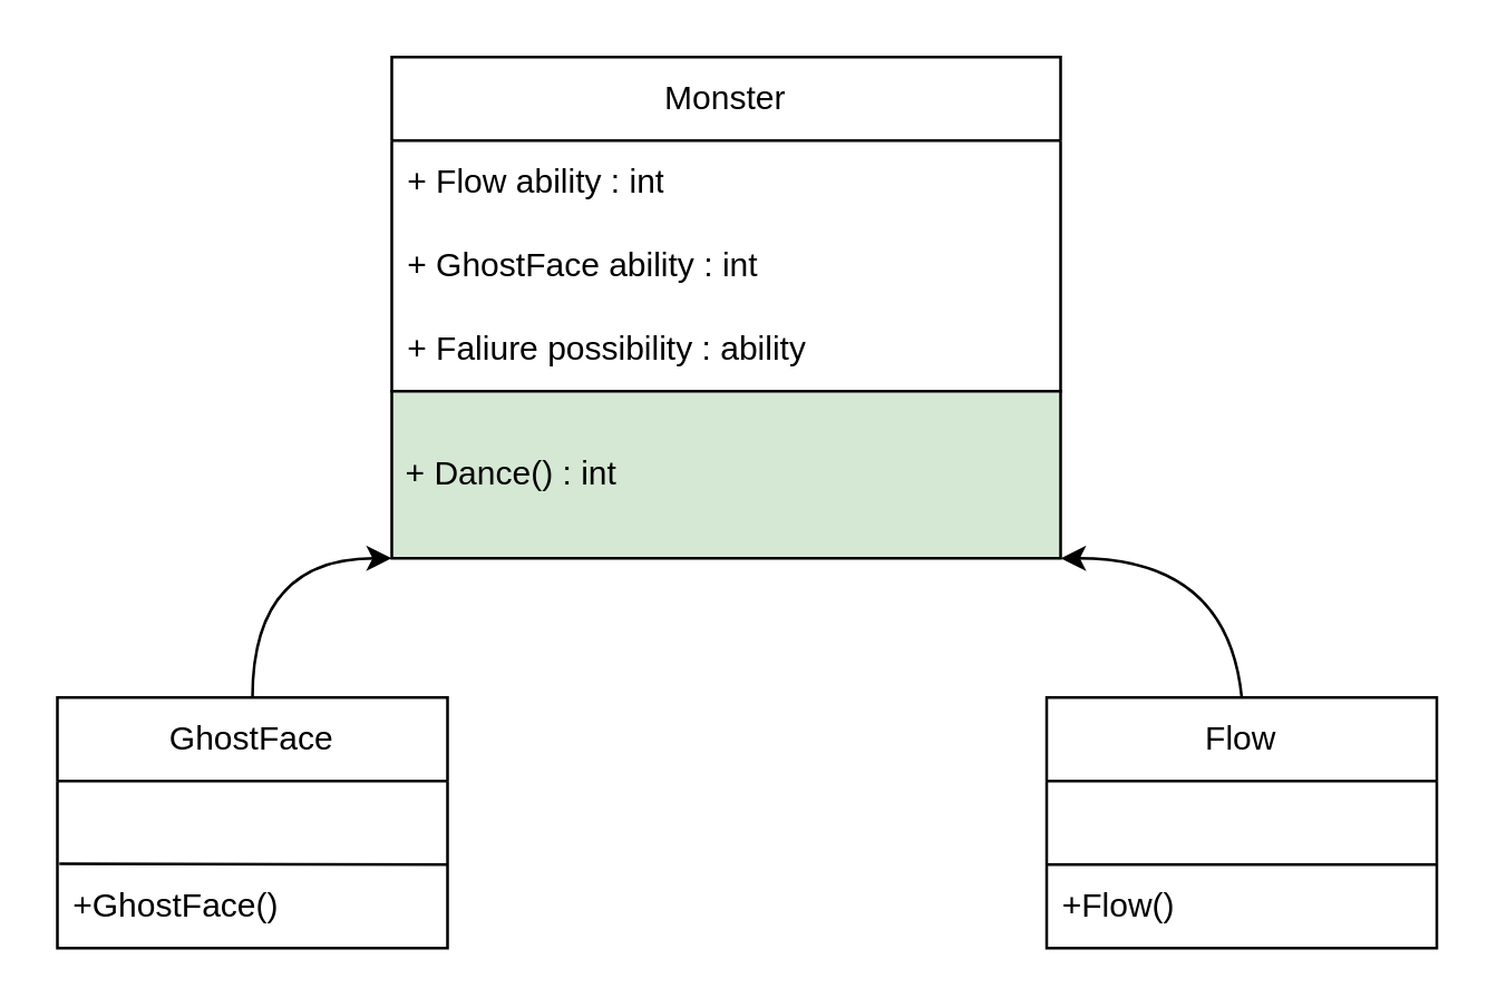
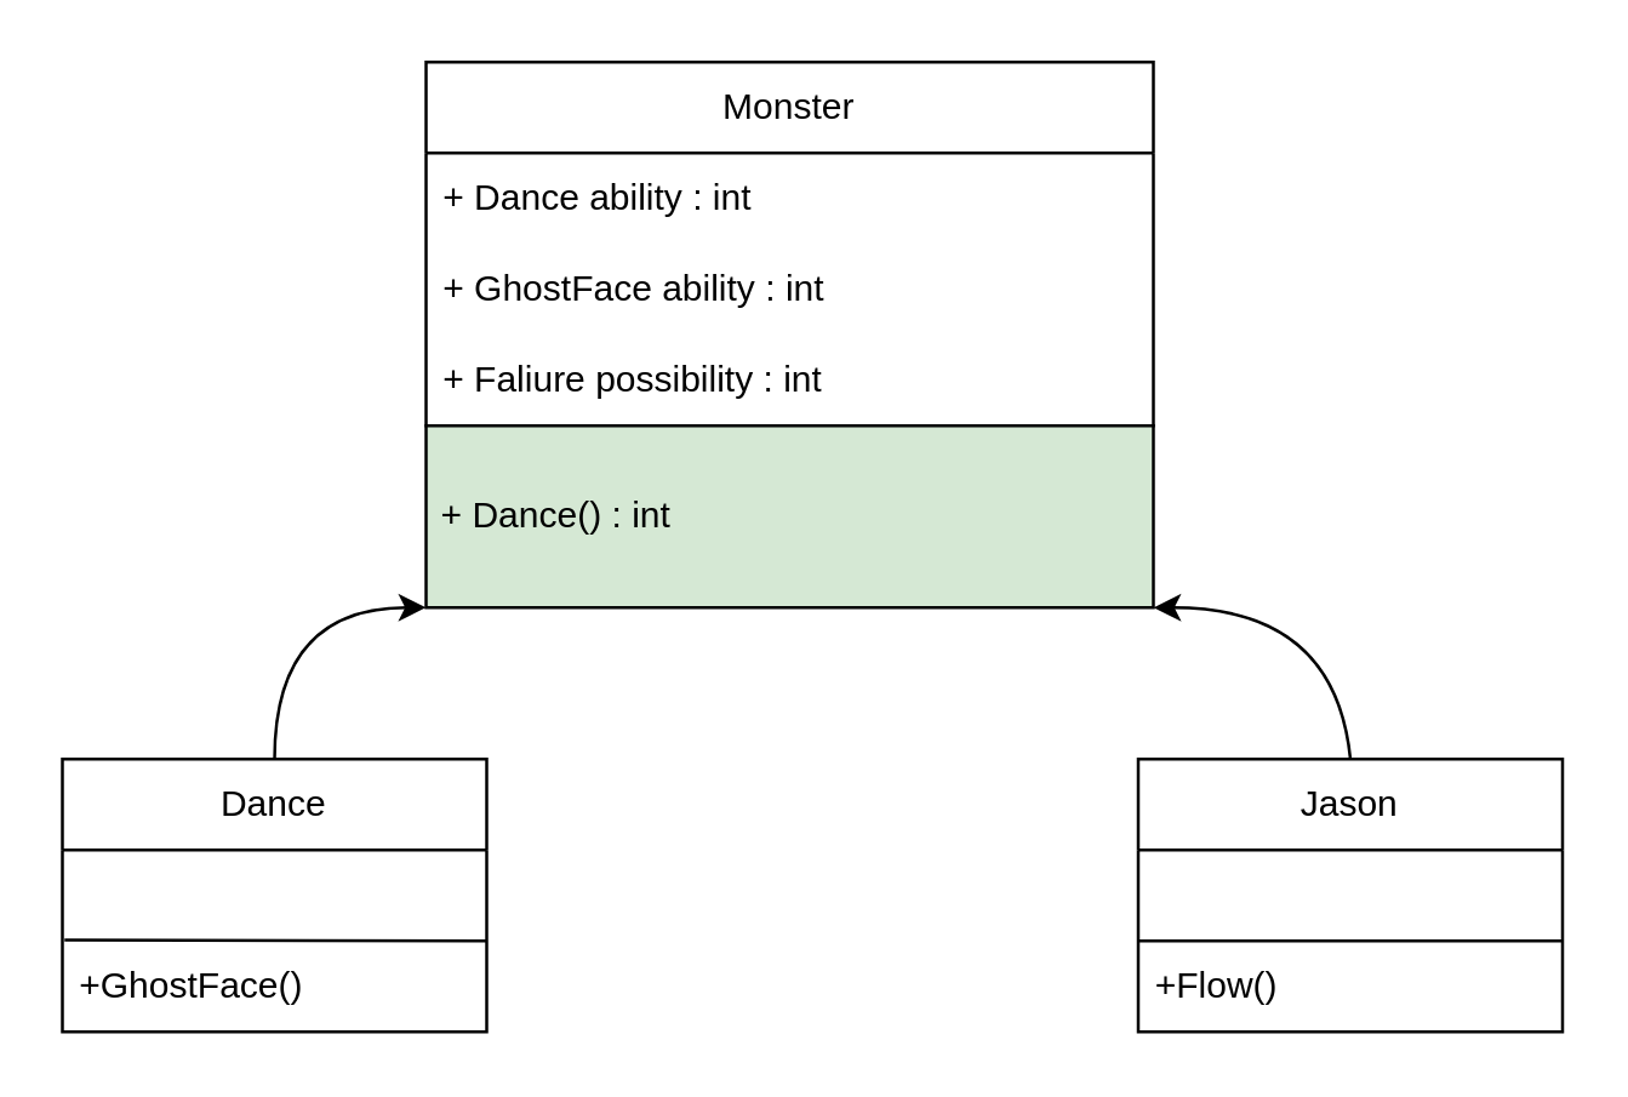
  <mxCell id="0" />
  <mxCell id="1" parent="0" />
  <mxCell id="2" value="Monster" style="swimlane;fontStyle=0;childLayout=stackLayout;horizontal=1;startSize=30;horizontalStack=0;resizeParent=1;resizeParentMax=0;resizeLast=0;collapsible=1;marginBottom=0;whiteSpace=wrap;html=1;" vertex="1" parent="1"><mxGeometry x="140" y="20" width="240" height="120" as="geometry" /></mxCell>
- <mxCell id="3" value="+ Flow ability : int" style="text;strokeColor=none;fillColor=none;align=left;verticalAlign=middle;spacingLeft=4;spacingRight=4;overflow=hidden;points=[[0,0.5],[1,0.5]];portConstraint=eastwest;rotatable=0;whiteSpace=wrap;html=1;" vertex="1" parent="2"><mxGeometry y="30" width="240" height="30" as="geometry" /></mxCell>
+ <mxCell id="3" value="+ Dance ability : int" style="text;strokeColor=none;fillColor=none;align=left;verticalAlign=middle;spacingLeft=4;spacingRight=4;overflow=hidden;points=[[0,0.5],[1,0.5]];portConstraint=eastwest;rotatable=0;whiteSpace=wrap;html=1;" vertex="1" parent="2"><mxGeometry y="30" width="240" height="30" as="geometry" /></mxCell>
  <mxCell id="4" value="+ GhostFace ability : int" style="text;strokeColor=none;fillColor=none;align=left;verticalAlign=middle;spacingLeft=4;spacingRight=4;overflow=hidden;points=[[0,0.5],[1,0.5]];portConstraint=eastwest;rotatable=0;whiteSpace=wrap;html=1;" vertex="1" parent="2"><mxGeometry y="60" width="240" height="30" as="geometry" /></mxCell>
- <mxCell id="5" value="+ Faliure possibility : ability" style="text;strokeColor=none;fillColor=none;align=left;verticalAlign=middle;spacingLeft=4;spacingRight=4;overflow=hidden;points=[[0,0.5],[1,0.5]];portConstraint=eastwest;rotatable=0;whiteSpace=wrap;html=1;" vertex="1" parent="2"><mxGeometry y="90" width="240" height="30" as="geometry" /></mxCell>
- <mxCell id="6" value="GhostFace" style="swimlane;fontStyle=0;childLayout=stackLayout;horizontal=1;startSize=30;horizontalStack=0;resizeParent=1;resizeParentMax=0;resizeLast=0;collapsible=1;marginBottom=0;whiteSpace=wrap;html=1;" vertex="1" parent="1"><mxGeometry x="20" y="250" width="140" height="90" as="geometry" /></mxCell>
+ <mxCell id="5" value="+ Faliure possibility : int" style="text;strokeColor=none;fillColor=none;align=left;verticalAlign=middle;spacingLeft=4;spacingRight=4;overflow=hidden;points=[[0,0.5],[1,0.5]];portConstraint=eastwest;rotatable=0;whiteSpace=wrap;html=1;" vertex="1" parent="2"><mxGeometry y="90" width="240" height="30" as="geometry" /></mxCell>
+ <mxCell id="6" value="Dance" style="swimlane;fontStyle=0;childLayout=stackLayout;horizontal=1;startSize=30;horizontalStack=0;resizeParent=1;resizeParentMax=0;resizeLast=0;collapsible=1;marginBottom=0;whiteSpace=wrap;html=1;" vertex="1" parent="1"><mxGeometry x="20" y="250" width="140" height="90" as="geometry" /></mxCell>
  <mxCell id="7" value="" style="endArrow=none;html=1;exitX=0.005;exitY=-0.011;exitDx=0;exitDy=0;exitPerimeter=0;" edge="1" parent="6" source="14"><mxGeometry width="50" height="50" relative="1" as="geometry"><mxPoint x="-10" y="60" as="sourcePoint" /><mxPoint x="140" y="60" as="targetPoint" /></mxGeometry></mxCell>
- <mxCell id="8" value="Flow" style="swimlane;fontStyle=0;childLayout=stackLayout;horizontal=1;startSize=30;horizontalStack=0;resizeParent=1;resizeParentMax=0;resizeLast=0;collapsible=1;marginBottom=0;whiteSpace=wrap;html=1;" vertex="1" parent="1"><mxGeometry x="375" y="250" width="140" height="90" as="geometry" /></mxCell>
+ <mxCell id="8" value="Jason" style="swimlane;fontStyle=0;childLayout=stackLayout;horizontal=1;startSize=30;horizontalStack=0;resizeParent=1;resizeParentMax=0;resizeLast=0;collapsible=1;marginBottom=0;whiteSpace=wrap;html=1;" vertex="1" parent="1"><mxGeometry x="375" y="250" width="140" height="90" as="geometry" /></mxCell>
  <mxCell id="9" value="&lt;div&gt;&lt;br&gt;&lt;/div&gt;&lt;div&gt;&lt;br&gt;&lt;/div&gt;+Flow()" style="text;strokeColor=none;fillColor=none;align=left;verticalAlign=middle;spacingLeft=4;spacingRight=4;overflow=hidden;points=[[0,0.5],[1,0.5]];portConstraint=eastwest;rotatable=0;whiteSpace=wrap;html=1;" vertex="1" parent="8"><mxGeometry y="30" width="140" height="60" as="geometry" /></mxCell>
  <mxCell id="10" value="" style="endArrow=none;html=1;entryX=1;entryY=0.5;entryDx=0;entryDy=0;exitX=0;exitY=0.5;exitDx=0;exitDy=0;" edge="1" parent="8" source="9" target="9"><mxGeometry width="50" height="50" relative="1" as="geometry"><mxPoint x="-45" y="100" as="sourcePoint" /><mxPoint x="5" y="50" as="targetPoint" /></mxGeometry></mxCell>
  <mxCell id="11" value="" style="curved=1;endArrow=classic;html=1;" edge="1" parent="1"><mxGeometry width="50" height="50" relative="1" as="geometry"><mxPoint x="90" y="250" as="sourcePoint" /><mxPoint x="140" y="200" as="targetPoint" /><Array as="points"><mxPoint x="90" y="200" /></Array></mxGeometry></mxCell>
  <mxCell id="12" value="" style="curved=1;endArrow=classic;html=1;exitX=0.5;exitY=0;exitDx=0;exitDy=0;entryX=1;entryY=1;entryDx=0;entryDy=0;" edge="1" parent="1" target="13"><mxGeometry width="50" height="50" relative="1" as="geometry"><mxPoint x="445" y="250" as="sourcePoint" /><mxPoint x="380" y="140" as="targetPoint" /><Array as="points"><mxPoint x="440" y="200" /></Array></mxGeometry></mxCell>
  <mxCell id="13" value="&amp;nbsp;+ Dance() : int" style="rounded=0;whiteSpace=wrap;html=1;align=left;fillColor=#d5e8d4;" vertex="1" parent="1"><mxGeometry x="140" y="140" width="240" height="60" as="geometry" /></mxCell>
  <mxCell id="14" value="+GhostFace()" style="text;strokeColor=none;fillColor=none;align=left;verticalAlign=middle;spacingLeft=4;spacingRight=4;overflow=hidden;points=[[0,0.5],[1,0.5]];portConstraint=eastwest;rotatable=0;whiteSpace=wrap;html=1;" vertex="1" parent="1"><mxGeometry x="20" y="310" width="140" height="30" as="geometry" /></mxCell>
